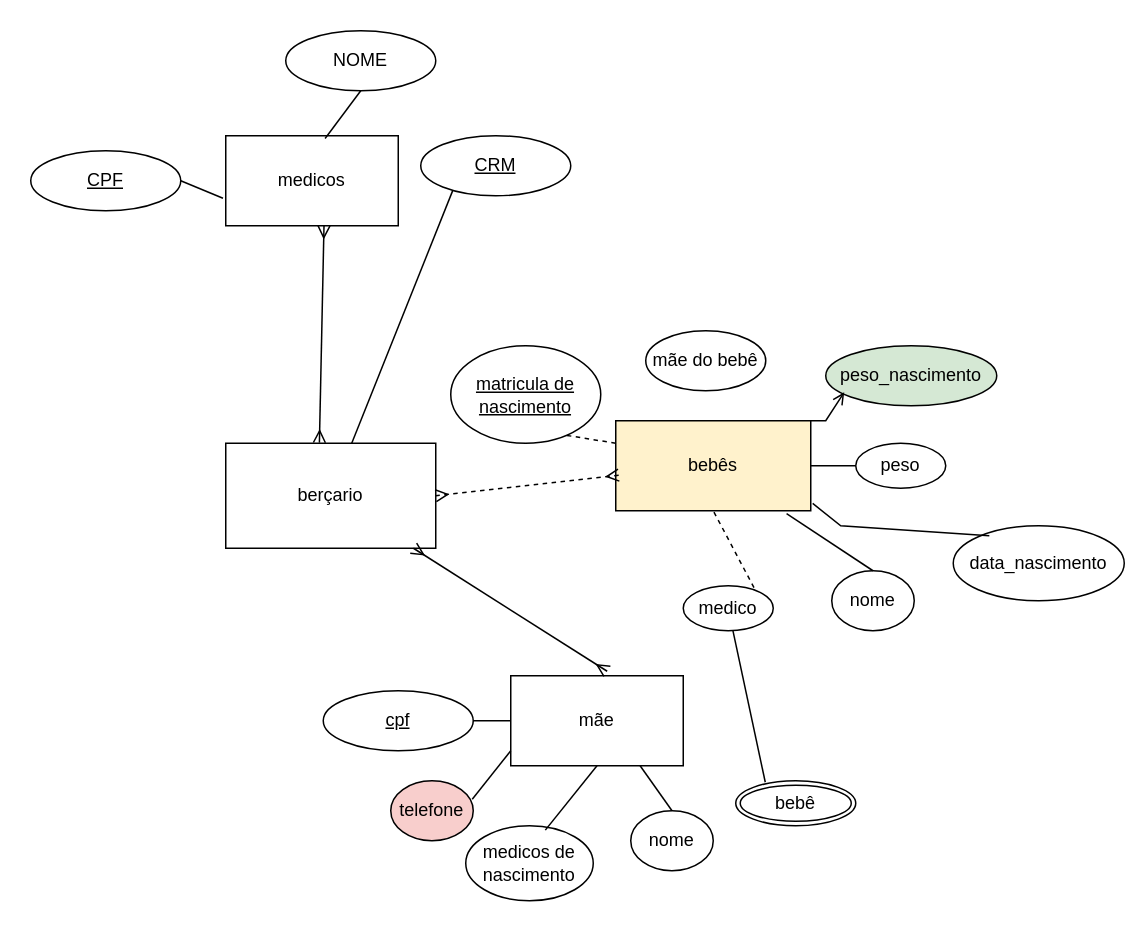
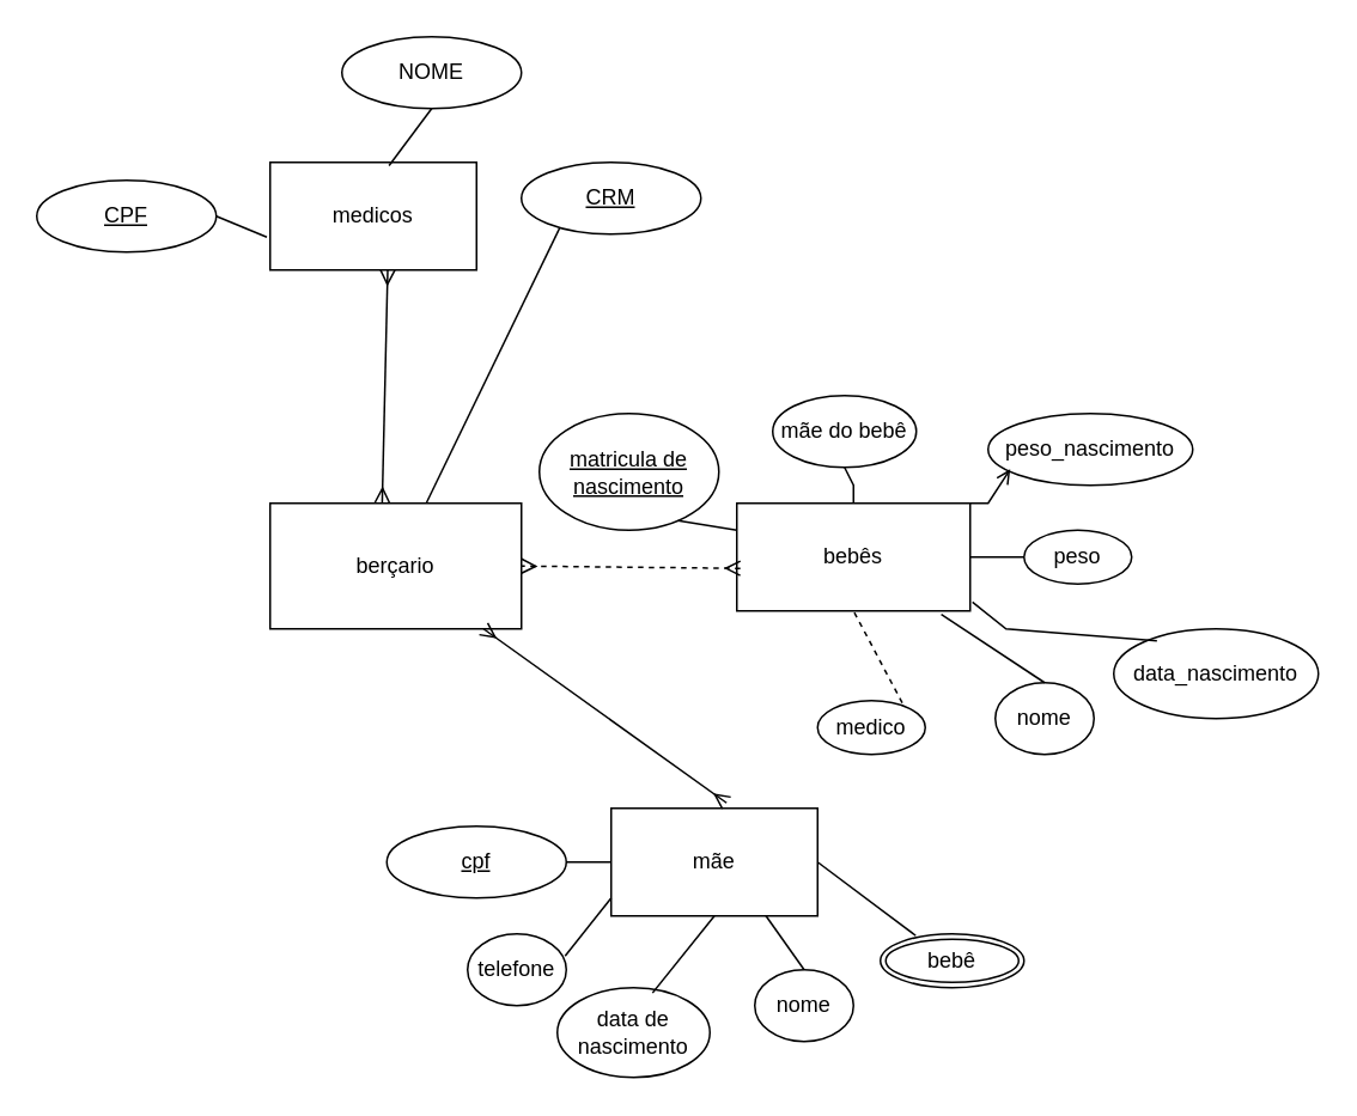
  <mxCell id="0" />
  <mxCell id="1" parent="0" />
- <mxCell id="2" value="berçario" style="whiteSpace=wrap;html=1;align=center;" vertex="1" parent="1"><mxGeometry x="150" y="295" width="140" height="70" as="geometry" /></mxCell>
- <mxCell id="3" value="bebês" style="whiteSpace=wrap;html=1;align=center;fillColor=#fff2cc;" vertex="1" parent="1"><mxGeometry x="410" y="280" width="130" height="60" as="geometry" /></mxCell>
- <mxCell id="4" value="data_nascimento" style="ellipse;whiteSpace=wrap;html=1;align=center;" vertex="1" parent="1"><mxGeometry x="635" y="350" width="114" height="50" as="geometry" /></mxCell>
+ <mxCell id="2" value="berçario" style="whiteSpace=wrap;html=1;align=center;" vertex="1" parent="1"><mxGeometry x="150" y="280" width="140" height="70" as="geometry" /></mxCell>
+ <mxCell id="3" value="bebês" style="whiteSpace=wrap;html=1;align=center;" vertex="1" parent="1"><mxGeometry x="410" y="280" width="130" height="60" as="geometry" /></mxCell>
+ <mxCell id="4" value="data_nascimento" style="ellipse;whiteSpace=wrap;html=1;align=center;" vertex="1" parent="1"><mxGeometry x="620" y="350" width="114" height="50" as="geometry" /></mxCell>
  <mxCell id="5" value="nome" style="ellipse;whiteSpace=wrap;html=1;align=center;" vertex="1" parent="1"><mxGeometry x="554" y="380" width="55" height="40" as="geometry" /></mxCell>
- <mxCell id="6" value="peso_nascimento" style="ellipse;whiteSpace=wrap;html=1;align=center;fillColor=#d5e8d4;" vertex="1" parent="1"><mxGeometry x="550" y="230" width="114" height="40" as="geometry" /></mxCell>
+ <mxCell id="6" value="peso_nascimento" style="ellipse;whiteSpace=wrap;html=1;align=center;" vertex="1" parent="1"><mxGeometry x="550" y="230" width="114" height="40" as="geometry" /></mxCell>
  <mxCell id="7" value="peso" style="ellipse;whiteSpace=wrap;html=1;align=center;" vertex="1" parent="1"><mxGeometry x="570" y="295" width="60" height="30" as="geometry" /></mxCell>
  <mxCell id="8" value="mãe do bebê" style="ellipse;whiteSpace=wrap;html=1;align=center;" vertex="1" parent="1"><mxGeometry x="430" y="220" width="80" height="40" as="geometry" /></mxCell>
  <mxCell id="9" value="medico" style="ellipse;whiteSpace=wrap;html=1;align=center;" vertex="1" parent="1"><mxGeometry x="455" y="390" width="60" height="30" as="geometry" /></mxCell>
+ <mxCell id="10" value="" style="endArrow=none;html=1;rounded=0;entryX=0.5;entryY=1;entryDx=0;entryDy=0;exitX=0.5;exitY=0;exitDx=0;exitDy=0;" edge="1" parent="1" source="3" target="8"><mxGeometry width="50" height="50" relative="1" as="geometry"><mxPoint x="500" y="290" as="sourcePoint" /><mxPoint x="550" y="240" as="targetPoint" /><Array as="points"><mxPoint x="475" y="270" /></Array></mxGeometry></mxCell>
  <mxCell id="11" value="" style="endArrow=open;html=1;rounded=0;entryX=0.108;entryY=0.777;entryDx=0;entryDy=0;exitX=1;exitY=0;exitDx=0;exitDy=0;entryPerimeter=0;" edge="1" parent="1" source="3" target="6"><mxGeometry width="50" height="50" relative="1" as="geometry"><mxPoint x="550" y="290" as="sourcePoint" /><mxPoint x="550" y="260" as="targetPoint" /><Array as="points"><mxPoint x="550" y="280" /></Array></mxGeometry></mxCell>
  <mxCell id="12" value="" style="endArrow=none;html=1;rounded=0;entryX=0;entryY=0.5;entryDx=0;entryDy=0;" edge="1" parent="1" target="7"><mxGeometry width="50" height="50" relative="1" as="geometry"><mxPoint x="540" y="310" as="sourcePoint" /><mxPoint x="505" y="280" as="targetPoint" /><Array as="points" /></mxGeometry></mxCell>
  <mxCell id="13" value="" style="endArrow=none;html=1;rounded=0;entryX=0.211;entryY=0.133;entryDx=0;entryDy=0;exitX=1.01;exitY=0.919;exitDx=0;exitDy=0;entryPerimeter=0;exitPerimeter=0;" edge="1" parent="1" source="3" target="4"><mxGeometry width="50" height="50" relative="1" as="geometry"><mxPoint x="515" y="320" as="sourcePoint" /><mxPoint x="515" y="290" as="targetPoint" /><Array as="points"><mxPoint x="560" y="350" /></Array></mxGeometry></mxCell>
  <mxCell id="14" value="" style="endArrow=none;html=1;rounded=0;entryX=0.876;entryY=1.033;entryDx=0;entryDy=0;exitX=0.5;exitY=0;exitDx=0;exitDy=0;entryPerimeter=0;" edge="1" parent="1" source="5" target="3"><mxGeometry width="50" height="50" relative="1" as="geometry"><mxPoint x="525" y="330" as="sourcePoint" /><mxPoint x="525" y="300" as="targetPoint" /><Array as="points" /></mxGeometry></mxCell>
  <mxCell id="15" value="" style="endArrow=none;html=1;rounded=0;exitX=0.786;exitY=0.042;exitDx=0;exitDy=0;exitPerimeter=0;entryX=0.5;entryY=1;entryDx=0;entryDy=0;dashed=1;" edge="1" parent="1" source="9" target="3"><mxGeometry width="50" height="50" relative="1" as="geometry"><mxPoint x="500" y="350" as="sourcePoint" /><mxPoint x="550" y="300" as="targetPoint" /></mxGeometry></mxCell>
  <mxCell id="16" value="mãe" style="whiteSpace=wrap;html=1;align=center;" vertex="1" parent="1"><mxGeometry x="340" y="450" width="115" height="60" as="geometry" /></mxCell>
  <mxCell id="17" value="" style="fontSize=12;html=1;endArrow=ERmany;startArrow=ERmany;rounded=0;exitX=0.559;exitY=-0.05;exitDx=0;exitDy=0;exitPerimeter=0;" edge="1" parent="1" source="16" target="2"><mxGeometry width="100" height="100" relative="1" as="geometry"><mxPoint x="600" y="410" as="sourcePoint" /><mxPoint x="700" y="310" as="targetPoint" /></mxGeometry></mxCell>
  <mxCell id="18" value="matricula de nascimento" style="ellipse;whiteSpace=wrap;html=1;align=center;fontStyle=4;" vertex="1" parent="1"><mxGeometry x="300" y="230" width="100" height="65" as="geometry" /></mxCell>
- <mxCell id="19" value="" style="endArrow=none;html=1;rounded=0;entryX=0.772;entryY=0.919;entryDx=0;entryDy=0;entryPerimeter=0;exitX=0;exitY=0.25;exitDx=0;exitDy=0;dashed=1;" edge="1" parent="1" source="3" target="18"><mxGeometry width="50" height="50" relative="1" as="geometry"><mxPoint x="570" y="320" as="sourcePoint" /><mxPoint x="620" y="270" as="targetPoint" /></mxGeometry></mxCell>
+ <mxCell id="19" value="" style="endArrow=none;html=1;rounded=0;entryX=0.772;entryY=0.919;entryDx=0;entryDy=0;entryPerimeter=0;exitX=0;exitY=0.25;exitDx=0;exitDy=0;" edge="1" parent="1" source="3" target="18"><mxGeometry width="50" height="50" relative="1" as="geometry"><mxPoint x="570" y="320" as="sourcePoint" /><mxPoint x="620" y="270" as="targetPoint" /></mxGeometry></mxCell>
  <mxCell id="20" value="nome" style="ellipse;whiteSpace=wrap;html=1;align=center;" vertex="1" parent="1"><mxGeometry x="420" y="540" width="55" height="40" as="geometry" /></mxCell>
  <mxCell id="21" value="bebê" style="ellipse;shape=doubleEllipse;margin=3;whiteSpace=wrap;html=1;align=center;" vertex="1" parent="1"><mxGeometry x="490" y="520" width="80" height="30" as="geometry" /></mxCell>
- <mxCell id="22" value="telefone" style="ellipse;whiteSpace=wrap;html=1;align=center;fillColor=#f8cecc;" vertex="1" parent="1"><mxGeometry x="260" y="520" width="55" height="40" as="geometry" /></mxCell>
- <mxCell id="23" value="medicos de nascimento" style="ellipse;whiteSpace=wrap;html=1;align=center;" vertex="1" parent="1"><mxGeometry x="310" y="550" width="85" height="50" as="geometry" /></mxCell>
+ <mxCell id="22" value="telefone" style="ellipse;whiteSpace=wrap;html=1;align=center;" vertex="1" parent="1"><mxGeometry x="260" y="520" width="55" height="40" as="geometry" /></mxCell>
+ <mxCell id="23" value="data de nascimento" style="ellipse;whiteSpace=wrap;html=1;align=center;" vertex="1" parent="1"><mxGeometry x="310" y="550" width="85" height="50" as="geometry" /></mxCell>
  <mxCell id="24" value="cpf" style="ellipse;whiteSpace=wrap;html=1;align=center;fontStyle=4;" vertex="1" parent="1"><mxGeometry x="215" y="460" width="100" height="40" as="geometry" /></mxCell>
  <mxCell id="25" value="" style="endArrow=none;html=1;rounded=0;exitX=0.988;exitY=0.308;exitDx=0;exitDy=0;exitPerimeter=0;" edge="1" parent="1" source="22"><mxGeometry width="50" height="50" relative="1" as="geometry"><mxPoint x="290" y="550" as="sourcePoint" /><mxPoint x="340" y="500" as="targetPoint" /></mxGeometry></mxCell>
- <mxCell id="26" value="" style="endArrow=none;html=1;rounded=0;exitX=0.246;exitY=0.033;exitDx=0;exitDy=0;exitPerimeter=0;" edge="1" parent="1" source="21" target="9"><mxGeometry width="50" height="50" relative="1" as="geometry"><mxPoint x="600" y="460" as="sourcePoint" /><mxPoint x="650" y="410" as="targetPoint" /></mxGeometry></mxCell>
+ <mxCell id="26" value="" style="endArrow=none;html=1;rounded=0;entryX=1;entryY=0.5;entryDx=0;entryDy=0;exitX=0.246;exitY=0.033;exitDx=0;exitDy=0;exitPerimeter=0;" edge="1" parent="1" source="21" target="16"><mxGeometry width="50" height="50" relative="1" as="geometry"><mxPoint x="600" y="460" as="sourcePoint" /><mxPoint x="650" y="410" as="targetPoint" /></mxGeometry></mxCell>
  <mxCell id="27" value="" style="endArrow=none;html=1;rounded=0;exitX=0.5;exitY=1;exitDx=0;exitDy=0;entryX=0.624;entryY=0.058;entryDx=0;entryDy=0;entryPerimeter=0;" edge="1" parent="1" source="16" target="23"><mxGeometry width="50" height="50" relative="1" as="geometry"><mxPoint x="600" y="460" as="sourcePoint" /><mxPoint x="650" y="410" as="targetPoint" /></mxGeometry></mxCell>
  <mxCell id="28" value="" style="endArrow=none;html=1;rounded=0;exitX=0.5;exitY=0;exitDx=0;exitDy=0;entryX=0.75;entryY=1;entryDx=0;entryDy=0;" edge="1" parent="1" source="20" target="16"><mxGeometry width="50" height="50" relative="1" as="geometry"><mxPoint x="600" y="460" as="sourcePoint" /><mxPoint x="650" y="410" as="targetPoint" /></mxGeometry></mxCell>
  <mxCell id="29" value="" style="endArrow=none;html=1;rounded=0;entryX=1;entryY=0.5;entryDx=0;entryDy=0;exitX=0;exitY=0.5;exitDx=0;exitDy=0;" edge="1" parent="1" source="16" target="24"><mxGeometry width="50" height="50" relative="1" as="geometry"><mxPoint x="600" y="460" as="sourcePoint" /><mxPoint x="650" y="410" as="targetPoint" /></mxGeometry></mxCell>
  <mxCell id="30" value="medicos" style="whiteSpace=wrap;html=1;align=center;" vertex="1" parent="1"><mxGeometry x="150" y="90" width="115" height="60" as="geometry" /></mxCell>
  <mxCell id="31" value="" style="fontSize=12;html=1;endArrow=ERmany;startArrow=ERmany;rounded=0;exitX=0.446;exitY=-0.006;exitDx=0;exitDy=0;exitPerimeter=0;entryX=0.074;entryY=1.006;entryDx=0;entryDy=0;entryPerimeter=0;" edge="1" parent="1" source="2"><mxGeometry width="100" height="100" relative="1" as="geometry"><mxPoint x="199.5" y="257" as="sourcePoint" /><mxPoint x="215.5" y="150" as="targetPoint" /></mxGeometry></mxCell>
- <mxCell id="32" value="CRM" style="ellipse;whiteSpace=wrap;html=1;align=center;fontStyle=4;" vertex="1" parent="1"><mxGeometry x="280" y="90" width="100" height="40" as="geometry" /></mxCell>
+ <mxCell id="32" value="CRM" style="ellipse;whiteSpace=wrap;html=1;align=center;fontStyle=4;" vertex="1" parent="1"><mxGeometry x="290" y="90" width="100" height="40" as="geometry" /></mxCell>
  <mxCell id="33" value="NOME" style="ellipse;whiteSpace=wrap;html=1;align=center;" vertex="1" parent="1"><mxGeometry x="190" y="20" width="100" height="40" as="geometry" /></mxCell>
  <mxCell id="34" value="CPF" style="ellipse;whiteSpace=wrap;html=1;align=center;fontStyle=4;" vertex="1" parent="1"><mxGeometry x="20" y="100" width="100" height="40" as="geometry" /></mxCell>
  <mxCell id="35" value="" style="endArrow=none;html=1;rounded=0;exitX=0.213;exitY=0.915;exitDx=0;exitDy=0;exitPerimeter=0;" edge="1" parent="1" source="32" target="2"><mxGeometry width="50" height="50" relative="1" as="geometry"><mxPoint x="310" y="140" as="sourcePoint" /><mxPoint x="360" y="90" as="targetPoint" /></mxGeometry></mxCell>
  <mxCell id="36" value="" style="endArrow=none;html=1;rounded=0;exitX=0.576;exitY=0.031;exitDx=0;exitDy=0;exitPerimeter=0;" edge="1" parent="1" source="30"><mxGeometry width="50" height="50" relative="1" as="geometry"><mxPoint x="182.5" y="110" as="sourcePoint" /><mxPoint x="240" y="60" as="targetPoint" /></mxGeometry></mxCell>
  <mxCell id="37" value="" style="endArrow=none;html=1;rounded=0;entryX=1;entryY=0.5;entryDx=0;entryDy=0;exitX=-0.016;exitY=0.694;exitDx=0;exitDy=0;exitPerimeter=0;" edge="1" parent="1" source="30" target="34"><mxGeometry width="50" height="50" relative="1" as="geometry"><mxPoint x="310" y="140" as="sourcePoint" /><mxPoint x="360" y="90" as="targetPoint" /></mxGeometry></mxCell>
  <mxCell id="38" value="" style="fontSize=12;html=1;endArrow=ERmany;startArrow=ERmany;rounded=0;exitX=0.015;exitY=0.605;exitDx=0;exitDy=0;exitPerimeter=0;entryX=1;entryY=0.5;entryDx=0;entryDy=0;dashed=1;" edge="1" parent="1" source="3" target="2"><mxGeometry width="100" height="100" relative="1" as="geometry"><mxPoint x="414" y="457" as="sourcePoint" /><mxPoint x="430" y="350" as="targetPoint" /></mxGeometry></mxCell>
